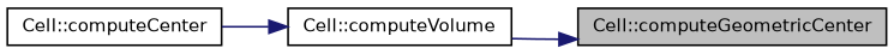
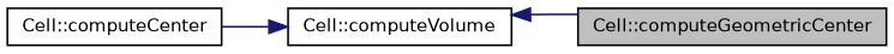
  digraph {
    rankdir=RL
    node [color=black fontname=Helvetica fontsize=10 shape=record]
    edge [color=midnightblue dir=back fontname=Helvetica fontsize=10 labelfontname=Helvetica labelfontsize=10 style=solid]
    n1 [fillcolor=grey75 fontcolor=black height=0.2 label="Cell::computeGeometricCenter" style=filled width=0.4]
    n2 [height=0.2 label="Cell::computeVolume" width=0.4]
    n3 [height=0.2 label="Cell::computeCenter" width=0.4]
-   n1 -> n2
+   n2 -> n1
    n2 -> n3
  }
